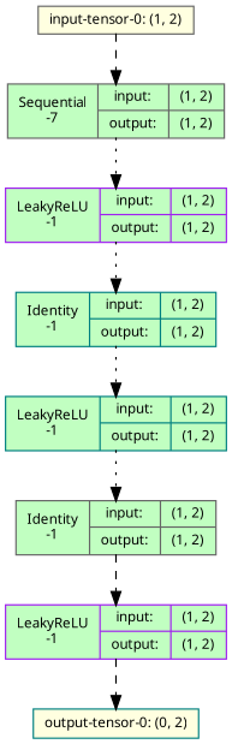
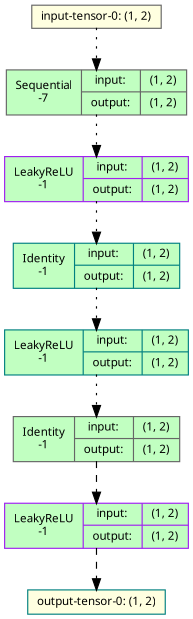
  strict digraph {
    ordering=in
    node [align=left color=gray40 fillcolor=darkseagreen1 fontname="Linux libertine" fontsize=10 ranksep=0.1 shape=record style=filled]
    edge [fontsize=10 style=dotted]
    n1 [fillcolor=lightyellow height=0.2 label="input-tensor-0: (1, 2)"]
    n2 [height=0.2 label="Sequential\n-7|{input:|output:}|{(1, 2)|(1, 2)}"]
    n3 [color=purple height=0.2 label="LeakyReLU\n-1|{input:|output:}|{(1, 2)|(1, 2)}"]
    n4 [color=teal height=0.2 label="Identity\n-1|{input:|output:}|{(1, 2)|(1, 2)}"]
    n5 [color=teal height=0.2 label="LeakyReLU\n-1|{input:|output:}|{(1, 2)|(1, 2)}"]
    n6 [height=0.2 label="Identity\n-1|{input:|output:}|{(1, 2)|(1, 2)}"]
    n7 [color=purple height=0.2 label="LeakyReLU\n-1|{input:|output:}|{(1, 2)|(1, 2)}"]
-   n8 [color=teal fillcolor=lightyellow height=0.2 label="output-tensor-0: (0, 2)"]
-   n1 -> n2 [style=dashed]
+   n8 [color=teal fillcolor=lightyellow height=0.2 label="output-tensor-0: (1, 2)"]
+   n1 -> n2
    n2 -> n3
    n3 -> n4
    n4 -> n5
    n5 -> n6
    n6 -> n7 [style=dashed]
    n7 -> n8 [style=dashed]
  }
